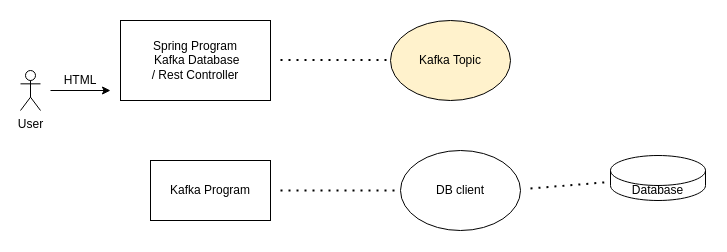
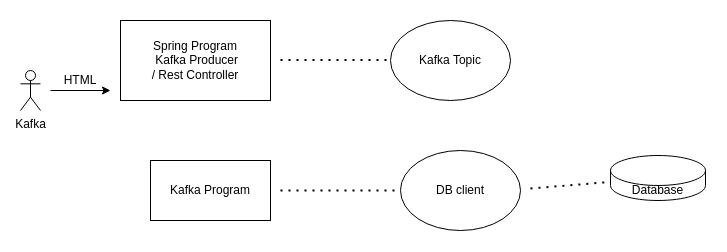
  <mxCell id="0" />
  <mxCell id="1" parent="0" />
- <mxCell id="2" value="Spring Program&lt;br&gt;&amp;nbsp;Kafka Database&lt;br&gt;/ Rest Controller" style="rounded=0;whiteSpace=wrap;html=1;" parent="1" vertex="1"><mxGeometry x="120" y="20" width="150" height="80" as="geometry" /></mxCell>
+ <mxCell id="2" value="Spring Program&lt;br&gt;&amp;nbsp;Kafka Producer&lt;br&gt;/ Rest Controller" style="rounded=0;whiteSpace=wrap;html=1;" parent="1" vertex="1"><mxGeometry x="120" y="20" width="150" height="80" as="geometry" /></mxCell>
  <mxCell id="3" value="" style="endArrow=none;dashed=1;html=1;dashPattern=1 3;strokeWidth=2;" parent="1" edge="1"><mxGeometry width="50" height="50" relative="1" as="geometry"><mxPoint x="280" y="59.5" as="sourcePoint" /><mxPoint x="390" y="59.5" as="targetPoint" /></mxGeometry></mxCell>
- <mxCell id="4" value="Kafka Topic" style="ellipse;whiteSpace=wrap;html=1;fillColor=#fff2cc;" parent="1" vertex="1"><mxGeometry x="390" y="20" width="120" height="80" as="geometry" /></mxCell>
+ <mxCell id="4" value="Kafka Topic" style="ellipse;whiteSpace=wrap;html=1;" parent="1" vertex="1"><mxGeometry x="390" y="20" width="120" height="80" as="geometry" /></mxCell>
  <mxCell id="5" value="Kafka Program&lt;br&gt;" style="rounded=0;whiteSpace=wrap;html=1;" vertex="1" parent="1"><mxGeometry x="150" y="160" width="120" height="60" as="geometry" /></mxCell>
  <mxCell id="6" value="" style="endArrow=none;dashed=1;html=1;dashPattern=1 3;strokeWidth=2;" edge="1" parent="1"><mxGeometry width="50" height="50" relative="1" as="geometry"><mxPoint x="280" y="190" as="sourcePoint" /><mxPoint x="400" y="190" as="targetPoint" /></mxGeometry></mxCell>
  <mxCell id="7" value="DB client" style="ellipse;whiteSpace=wrap;html=1;" vertex="1" parent="1"><mxGeometry x="400" y="150" width="120" height="80" as="geometry" /></mxCell>
- <mxCell id="8" value="User&lt;br&gt;" style="shape=umlActor;verticalLabelPosition=bottom;verticalAlign=top;html=1;outlineConnect=0;" vertex="1" parent="1"><mxGeometry x="20" y="70" width="20" height="40" as="geometry" /></mxCell>
+ <mxCell id="8" value="Kafka&lt;br&gt;" style="shape=umlActor;verticalLabelPosition=bottom;verticalAlign=top;html=1;outlineConnect=0;" vertex="1" parent="1"><mxGeometry x="20" y="70" width="20" height="40" as="geometry" /></mxCell>
  <mxCell id="9" value="" style="endArrow=classic;html=1;" edge="1" parent="1"><mxGeometry width="50" height="50" relative="1" as="geometry"><mxPoint x="50" y="90" as="sourcePoint" /><mxPoint x="110" y="90" as="targetPoint" /></mxGeometry></mxCell>
  <mxCell id="10" value="" style="endArrow=none;dashed=1;html=1;dashPattern=1 3;strokeWidth=2;" edge="1" parent="1" target="11"><mxGeometry width="50" height="50" relative="1" as="geometry"><mxPoint x="530" y="188" as="sourcePoint" /><mxPoint x="600" y="190" as="targetPoint" /><Array as="points" /></mxGeometry></mxCell>
  <mxCell id="11" value="Database" style="shape=cylinder3;whiteSpace=wrap;html=1;boundedLbl=1;backgroundOutline=1;size=15;" vertex="1" parent="1"><mxGeometry x="610" y="155" width="95" height="45" as="geometry" /></mxCell>
  <mxCell id="12" value="HTML" style="text;html=1;strokeColor=none;fillColor=none;align=center;verticalAlign=middle;whiteSpace=wrap;rounded=0;" vertex="1" parent="1"><mxGeometry x="60" y="70" width="40" height="20" as="geometry" /></mxCell>
